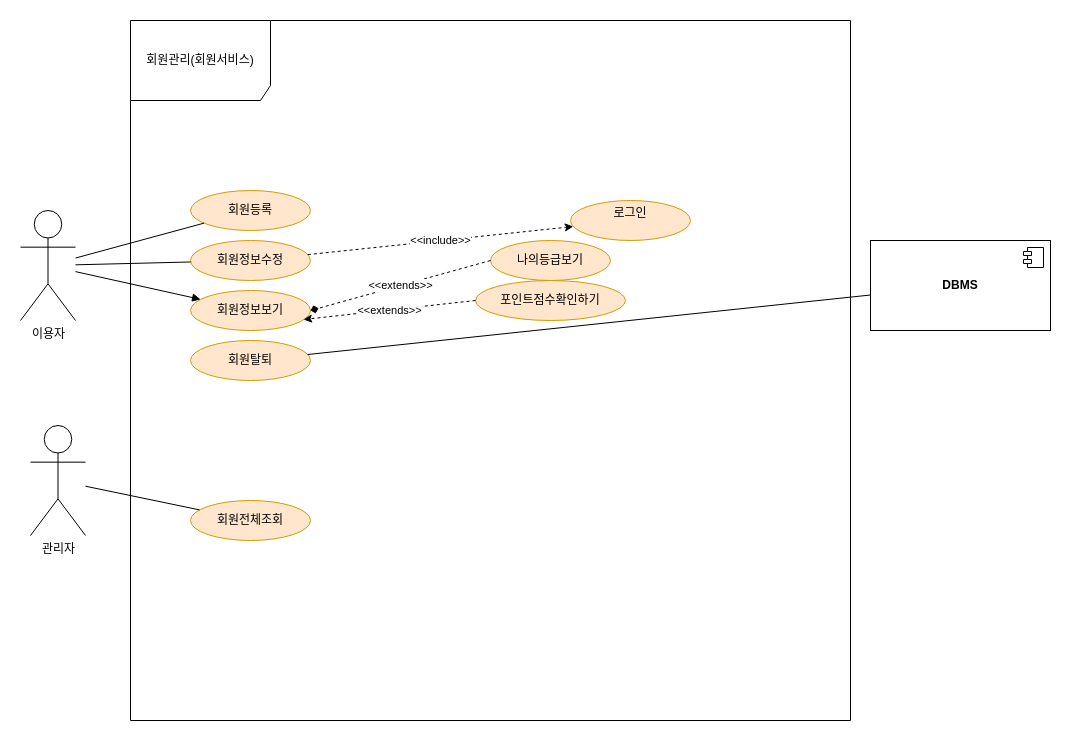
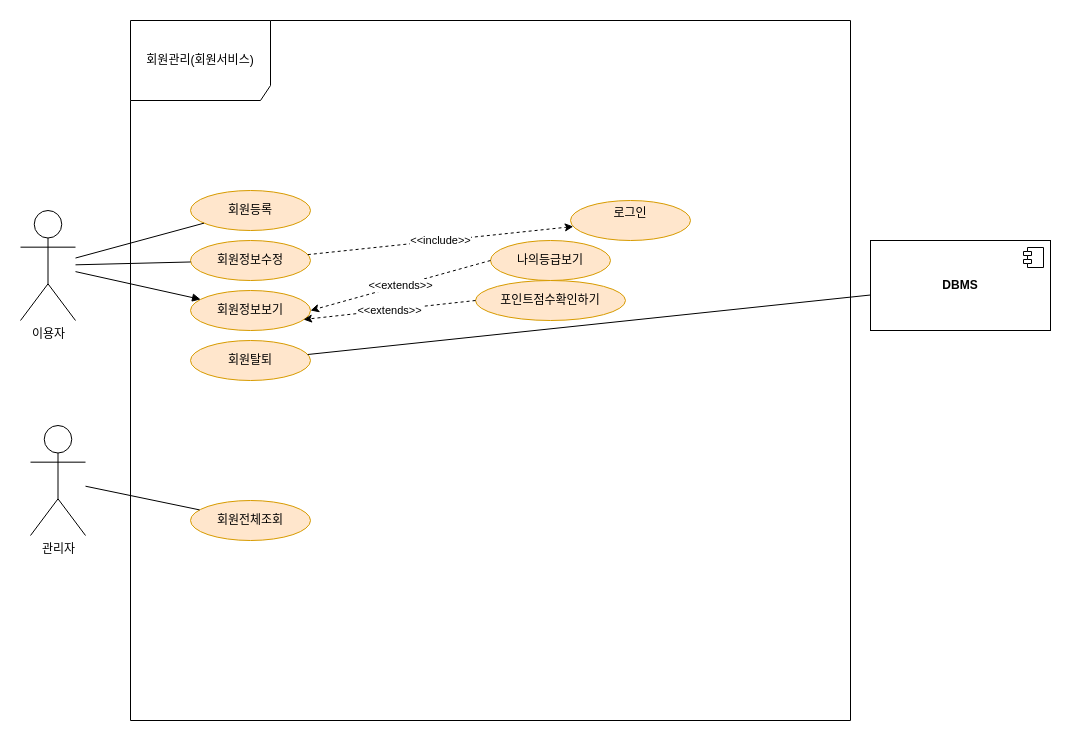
  <mxCell id="0" />
  <mxCell id="1" parent="0" />
  <mxCell id="2" value="&lt;div&gt;이용자&lt;/div&gt;&lt;div&gt;&lt;br&gt;&lt;/div&gt;" style="shape=umlActor;verticalLabelPosition=bottom;verticalAlign=top;html=1;outlineConnect=0;points=[[0,0.333,0,0,0],[0,1,0,0,0],[0.25,0.1,0,0,0],[0.5,0,0,0,0],[0.5,0.5,0,0,0],[0.75,0.1,0,0,0],[1,0.333,0,0,0],[1,1,0,0,0]];fontStyle=0" vertex="1" parent="1"><mxGeometry x="20" y="210" width="55" height="110" as="geometry" /></mxCell>
  <mxCell id="3" value="&lt;div&gt;회원관리(회원서비스)&lt;/div&gt;" style="shape=umlFrame;whiteSpace=wrap;html=1;pointerEvents=0;width=140;height=80;" vertex="1" parent="1"><mxGeometry x="130" y="20" width="720" height="700" as="geometry" /></mxCell>
  <mxCell id="4" value="회원등록" style="ellipse;whiteSpace=wrap;html=1;labelBackgroundColor=none;fillColor=#ffe6cc;strokeColor=#d79b00;" vertex="1" parent="1"><mxGeometry x="190" y="190" width="120" height="40" as="geometry" /></mxCell>
  <mxCell id="5" value="" style="endArrow=none;html=1;rounded=0;" edge="1" parent="1" source="2" target="4"><mxGeometry width="50" height="50" relative="1" as="geometry"><mxPoint x="140" y="730" as="sourcePoint" /><mxPoint x="190" y="680" as="targetPoint" /></mxGeometry></mxCell>
  <mxCell id="6" value="&lt;div&gt;회원정보보기&lt;/div&gt;" style="ellipse;whiteSpace=wrap;html=1;labelBackgroundColor=none;fillColor=#ffe6cc;strokeColor=#d79b00;" vertex="1" parent="1"><mxGeometry x="190" y="290" width="120" height="40" as="geometry" /></mxCell>
  <mxCell id="7" value="&lt;div&gt;회원정보수정&lt;/div&gt;" style="ellipse;whiteSpace=wrap;html=1;labelBackgroundColor=none;fillColor=#ffe6cc;strokeColor=#d79b00;" vertex="1" parent="1"><mxGeometry x="190" y="240" width="120" height="40" as="geometry" /></mxCell>
  <mxCell id="8" value="&lt;div&gt;로그인&lt;/div&gt;&lt;div&gt;&lt;br&gt;&lt;/div&gt;" style="ellipse;whiteSpace=wrap;html=1;labelBackgroundColor=none;fillColor=#ffe6cc;strokeColor=#d79b00;" vertex="1" parent="1"><mxGeometry x="570" y="200" width="120" height="40" as="geometry" /></mxCell>
  <mxCell id="9" value="&amp;lt;&amp;lt;include&amp;gt;&amp;gt;" style="endArrow=classic;html=1;rounded=0;dashed=1;" edge="1" parent="1" source="7" target="8"><mxGeometry width="50" height="50" relative="1" as="geometry"><mxPoint x="380" y="280" as="sourcePoint" /><mxPoint x="430" y="230" as="targetPoint" /></mxGeometry></mxCell>
  <mxCell id="10" value="나의등급보기" style="ellipse;whiteSpace=wrap;html=1;labelBackgroundColor=none;fillColor=#ffe6cc;strokeColor=#d79b00;" vertex="1" parent="1"><mxGeometry x="490" y="240" width="120" height="40" as="geometry" /></mxCell>
  <mxCell id="11" value="포인트점수확인하기" style="ellipse;whiteSpace=wrap;html=1;labelBackgroundColor=none;fillColor=#ffe6cc;strokeColor=#d79b00;" vertex="1" parent="1"><mxGeometry x="475" y="280" width="150" height="40" as="geometry" /></mxCell>
- <mxCell id="12" value="&amp;lt;&amp;lt;extends&amp;gt;&amp;gt;" style="endArrow=diamond;html=1;rounded=0;exitX=0;exitY=0.5;exitDx=0;exitDy=0;dashed=1;entryX=1;entryY=0.5;entryDx=0;entryDy=0;" edge="1" parent="1" source="10" target="6"><mxGeometry width="50" height="50" relative="1" as="geometry"><mxPoint x="320" y="400" as="sourcePoint" /><mxPoint x="580" y="408" as="targetPoint" /></mxGeometry></mxCell>
+ <mxCell id="12" value="&amp;lt;&amp;lt;extends&amp;gt;&amp;gt;" style="endArrow=classic;html=1;rounded=0;exitX=0;exitY=0.5;exitDx=0;exitDy=0;dashed=1;entryX=1;entryY=0.5;entryDx=0;entryDy=0;" edge="1" parent="1" source="10" target="6"><mxGeometry width="50" height="50" relative="1" as="geometry"><mxPoint x="320" y="400" as="sourcePoint" /><mxPoint x="580" y="408" as="targetPoint" /></mxGeometry></mxCell>
  <mxCell id="13" value="&amp;lt;&amp;lt;extends&amp;gt;&amp;gt;" style="endArrow=classic;html=1;rounded=0;exitX=0;exitY=0.5;exitDx=0;exitDy=0;dashed=1;entryX=0.942;entryY=0.725;entryDx=0;entryDy=0;entryPerimeter=0;" edge="1" parent="1" source="11" target="6"><mxGeometry width="50" height="50" relative="1" as="geometry"><mxPoint x="480" y="310" as="sourcePoint" /><mxPoint x="318" y="278" as="targetPoint" /></mxGeometry></mxCell>
  <mxCell id="14" value="&lt;b&gt;DBMS&lt;/b&gt;" style="html=1;dropTarget=0;whiteSpace=wrap;" vertex="1" parent="1"><mxGeometry x="870" y="240" width="180" height="90" as="geometry" /></mxCell>
  <mxCell id="15" value="" style="shape=module;jettyWidth=8;jettyHeight=4;" vertex="1" parent="14"><mxGeometry x="1" width="20" height="20" relative="1" as="geometry"><mxPoint x="-27" y="7" as="offset" /></mxGeometry></mxCell>
  <mxCell id="16" value="" style="endArrow=none;html=1;rounded=0;" edge="1" parent="1" source="2" target="7"><mxGeometry width="50" height="50" relative="1" as="geometry"><mxPoint x="85" y="268" as="sourcePoint" /><mxPoint x="214" y="233" as="targetPoint" /></mxGeometry></mxCell>
  <mxCell id="17" value="" style="endArrow=block;html=1;rounded=0;" edge="1" parent="1" source="2" target="6"><mxGeometry width="50" height="50" relative="1" as="geometry"><mxPoint x="95" y="278" as="sourcePoint" /><mxPoint x="224" y="243" as="targetPoint" /></mxGeometry></mxCell>
  <mxCell id="18" value="&lt;div&gt;회원탈퇴&lt;/div&gt;" style="ellipse;whiteSpace=wrap;html=1;labelBackgroundColor=none;fillColor=#ffe6cc;strokeColor=#d79b00;" vertex="1" parent="1"><mxGeometry x="190" y="340" width="120" height="40" as="geometry" /></mxCell>
  <mxCell id="19" value="" style="endArrow=none;html=1;rounded=0;" edge="1" parent="1" source="18" target="14"><mxGeometry width="50" height="50" relative="1" as="geometry"><mxPoint x="85" y="281" as="sourcePoint" /><mxPoint x="210" y="309" as="targetPoint" /></mxGeometry></mxCell>
  <mxCell id="20" value="관리자" style="shape=umlActor;verticalLabelPosition=bottom;verticalAlign=top;html=1;outlineConnect=0;points=[[0,0.333,0,0,0],[0,1,0,0,0],[0.25,0.1,0,0,0],[0.5,0,0,0,0],[0.5,0.5,0,0,0],[0.75,0.1,0,0,0],[1,0.333,0,0,0],[1,1,0,0,0]];fontStyle=0" vertex="1" parent="1"><mxGeometry x="30" y="425" width="55" height="110" as="geometry" /></mxCell>
  <mxCell id="21" value="회원전체조회" style="ellipse;whiteSpace=wrap;html=1;labelBackgroundColor=none;fillColor=#ffe6cc;strokeColor=#d79b00;" vertex="1" parent="1"><mxGeometry x="190" y="500" width="120" height="40" as="geometry" /></mxCell>
  <mxCell id="22" value="" style="endArrow=none;html=1;rounded=0;" edge="1" parent="1" source="20" target="21"><mxGeometry width="50" height="50" relative="1" as="geometry"><mxPoint x="60" y="521.5" as="sourcePoint" /><mxPoint x="175" y="518.5" as="targetPoint" /></mxGeometry></mxCell>
